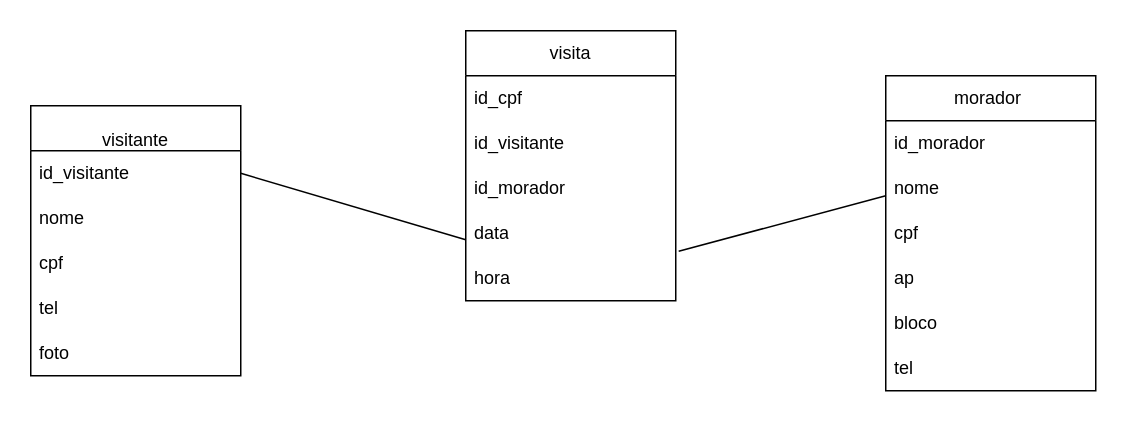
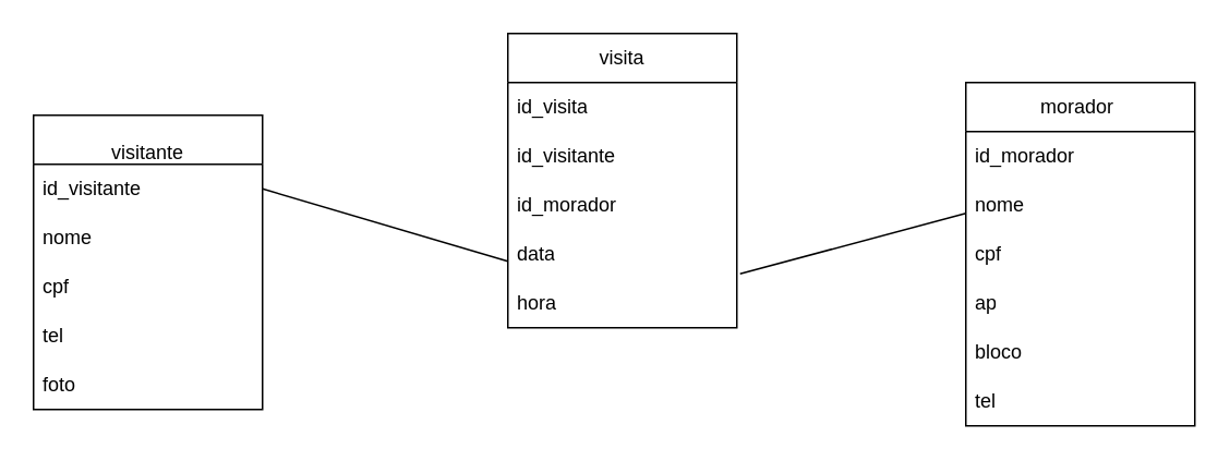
  <mxCell id="0" />
  <mxCell id="1" parent="0" />
  <mxCell id="2" value="&lt;br&gt;&lt;div&gt;visitante&lt;/div&gt;" style="swimlane;fontStyle=0;childLayout=stackLayout;horizontal=1;startSize=30;horizontalStack=0;resizeParent=1;resizeParentMax=0;resizeLast=0;collapsible=1;marginBottom=0;whiteSpace=wrap;html=1;" vertex="1" parent="1"><mxGeometry x="20" y="70" width="140" height="180" as="geometry" /></mxCell>
  <mxCell id="3" value="id_visitante" style="text;strokeColor=none;fillColor=none;align=left;verticalAlign=middle;spacingLeft=4;spacingRight=4;overflow=hidden;points=[[0,0.5],[1,0.5]];portConstraint=eastwest;rotatable=0;whiteSpace=wrap;html=1;" vertex="1" parent="2"><mxGeometry y="30" width="140" height="30" as="geometry" /></mxCell>
  <mxCell id="4" value="nome" style="text;strokeColor=none;fillColor=none;align=left;verticalAlign=middle;spacingLeft=4;spacingRight=4;overflow=hidden;points=[[0,0.5],[1,0.5]];portConstraint=eastwest;rotatable=0;whiteSpace=wrap;html=1;" vertex="1" parent="2"><mxGeometry y="60" width="140" height="30" as="geometry" /></mxCell>
  <mxCell id="5" value="cpf" style="text;strokeColor=none;fillColor=none;align=left;verticalAlign=middle;spacingLeft=4;spacingRight=4;overflow=hidden;points=[[0,0.5],[1,0.5]];portConstraint=eastwest;rotatable=0;whiteSpace=wrap;html=1;" vertex="1" parent="2"><mxGeometry y="90" width="140" height="30" as="geometry" /></mxCell>
  <mxCell id="6" value="tel" style="text;strokeColor=none;fillColor=none;align=left;verticalAlign=middle;spacingLeft=4;spacingRight=4;overflow=hidden;points=[[0,0.5],[1,0.5]];portConstraint=eastwest;rotatable=0;whiteSpace=wrap;html=1;" vertex="1" parent="2"><mxGeometry y="120" width="140" height="30" as="geometry" /></mxCell>
  <mxCell id="7" value="foto" style="text;strokeColor=none;fillColor=none;align=left;verticalAlign=middle;spacingLeft=4;spacingRight=4;overflow=hidden;points=[[0,0.5],[1,0.5]];portConstraint=eastwest;rotatable=0;whiteSpace=wrap;html=1;" vertex="1" parent="2"><mxGeometry y="150" width="140" height="30" as="geometry" /></mxCell>
  <mxCell id="8" value="visita" style="swimlane;fontStyle=0;childLayout=stackLayout;horizontal=1;startSize=30;horizontalStack=0;resizeParent=1;resizeParentMax=0;resizeLast=0;collapsible=1;marginBottom=0;whiteSpace=wrap;html=1;" vertex="1" parent="1"><mxGeometry x="310" y="20" width="140" height="180" as="geometry" /></mxCell>
- <mxCell id="9" value="id_cpf" style="text;strokeColor=none;fillColor=none;align=left;verticalAlign=middle;spacingLeft=4;spacingRight=4;overflow=hidden;points=[[0,0.5],[1,0.5]];portConstraint=eastwest;rotatable=0;whiteSpace=wrap;html=1;" vertex="1" parent="8"><mxGeometry y="30" width="140" height="30" as="geometry" /></mxCell>
+ <mxCell id="9" value="id_visita" style="text;strokeColor=none;fillColor=none;align=left;verticalAlign=middle;spacingLeft=4;spacingRight=4;overflow=hidden;points=[[0,0.5],[1,0.5]];portConstraint=eastwest;rotatable=0;whiteSpace=wrap;html=1;" vertex="1" parent="8"><mxGeometry y="30" width="140" height="30" as="geometry" /></mxCell>
  <mxCell id="10" value="id_visitante" style="text;strokeColor=none;fillColor=none;align=left;verticalAlign=middle;spacingLeft=4;spacingRight=4;overflow=hidden;points=[[0,0.5],[1,0.5]];portConstraint=eastwest;rotatable=0;whiteSpace=wrap;html=1;" vertex="1" parent="8"><mxGeometry y="60" width="140" height="30" as="geometry" /></mxCell>
  <mxCell id="11" value="id_morador" style="text;strokeColor=none;fillColor=none;align=left;verticalAlign=middle;spacingLeft=4;spacingRight=4;overflow=hidden;points=[[0,0.5],[1,0.5]];portConstraint=eastwest;rotatable=0;whiteSpace=wrap;html=1;" vertex="1" parent="8"><mxGeometry y="90" width="140" height="30" as="geometry" /></mxCell>
  <mxCell id="12" value="data" style="text;strokeColor=none;fillColor=none;align=left;verticalAlign=middle;spacingLeft=4;spacingRight=4;overflow=hidden;points=[[0,0.5],[1,0.5]];portConstraint=eastwest;rotatable=0;whiteSpace=wrap;html=1;" vertex="1" parent="8"><mxGeometry y="120" width="140" height="30" as="geometry" /></mxCell>
  <mxCell id="13" value="hora" style="text;strokeColor=none;fillColor=none;align=left;verticalAlign=middle;spacingLeft=4;spacingRight=4;overflow=hidden;points=[[0,0.5],[1,0.5]];portConstraint=eastwest;rotatable=0;whiteSpace=wrap;html=1;" vertex="1" parent="8"><mxGeometry y="150" width="140" height="30" as="geometry" /></mxCell>
  <mxCell id="14" value="" style="endArrow=none;html=1;rounded=0;exitX=1;exitY=0.5;exitDx=0;exitDy=0;" edge="1" parent="1" source="3"><mxGeometry width="50" height="50" relative="1" as="geometry"><mxPoint x="350" y="210" as="sourcePoint" /><mxPoint x="310" y="159.318" as="targetPoint" /></mxGeometry></mxCell>
  <mxCell id="15" value="morador&amp;nbsp;" style="swimlane;fontStyle=0;childLayout=stackLayout;horizontal=1;startSize=30;horizontalStack=0;resizeParent=1;resizeParentMax=0;resizeLast=0;collapsible=1;marginBottom=0;whiteSpace=wrap;html=1;" vertex="1" parent="1"><mxGeometry x="590" y="50" width="140" height="210" as="geometry" /></mxCell>
  <mxCell id="16" value="id_morador" style="text;strokeColor=none;fillColor=none;align=left;verticalAlign=middle;spacingLeft=4;spacingRight=4;overflow=hidden;points=[[0,0.5],[1,0.5]];portConstraint=eastwest;rotatable=0;whiteSpace=wrap;html=1;" vertex="1" parent="15"><mxGeometry y="30" width="140" height="30" as="geometry" /></mxCell>
  <mxCell id="17" value="nome" style="text;strokeColor=none;fillColor=none;align=left;verticalAlign=middle;spacingLeft=4;spacingRight=4;overflow=hidden;points=[[0,0.5],[1,0.5]];portConstraint=eastwest;rotatable=0;whiteSpace=wrap;html=1;" vertex="1" parent="15"><mxGeometry y="60" width="140" height="30" as="geometry" /></mxCell>
  <mxCell id="18" value="cpf" style="text;strokeColor=none;fillColor=none;align=left;verticalAlign=middle;spacingLeft=4;spacingRight=4;overflow=hidden;points=[[0,0.5],[1,0.5]];portConstraint=eastwest;rotatable=0;whiteSpace=wrap;html=1;" vertex="1" parent="15"><mxGeometry y="90" width="140" height="30" as="geometry" /></mxCell>
  <mxCell id="19" value="ap" style="text;strokeColor=none;fillColor=none;align=left;verticalAlign=middle;spacingLeft=4;spacingRight=4;overflow=hidden;points=[[0,0.5],[1,0.5]];portConstraint=eastwest;rotatable=0;whiteSpace=wrap;html=1;" vertex="1" parent="15"><mxGeometry y="120" width="140" height="30" as="geometry" /></mxCell>
  <mxCell id="20" value="bloco" style="text;strokeColor=none;fillColor=none;align=left;verticalAlign=middle;spacingLeft=4;spacingRight=4;overflow=hidden;points=[[0,0.5],[1,0.5]];portConstraint=eastwest;rotatable=0;whiteSpace=wrap;html=1;" vertex="1" parent="15"><mxGeometry y="150" width="140" height="30" as="geometry" /></mxCell>
  <mxCell id="21" value="tel" style="text;strokeColor=none;fillColor=none;align=left;verticalAlign=middle;spacingLeft=4;spacingRight=4;overflow=hidden;points=[[0,0.5],[1,0.5]];portConstraint=eastwest;rotatable=0;whiteSpace=wrap;html=1;" vertex="1" parent="15"><mxGeometry y="180" width="140" height="30" as="geometry" /></mxCell>
  <mxCell id="22" value="" style="endArrow=none;html=1;rounded=0;entryX=-0.014;entryY=-0.04;entryDx=0;entryDy=0;entryPerimeter=0;" edge="1" parent="1"><mxGeometry width="50" height="50" relative="1" as="geometry"><mxPoint x="451.96" y="167" as="sourcePoint" /><mxPoint x="590" y="130" as="targetPoint" /><Array as="points" /></mxGeometry></mxCell>
